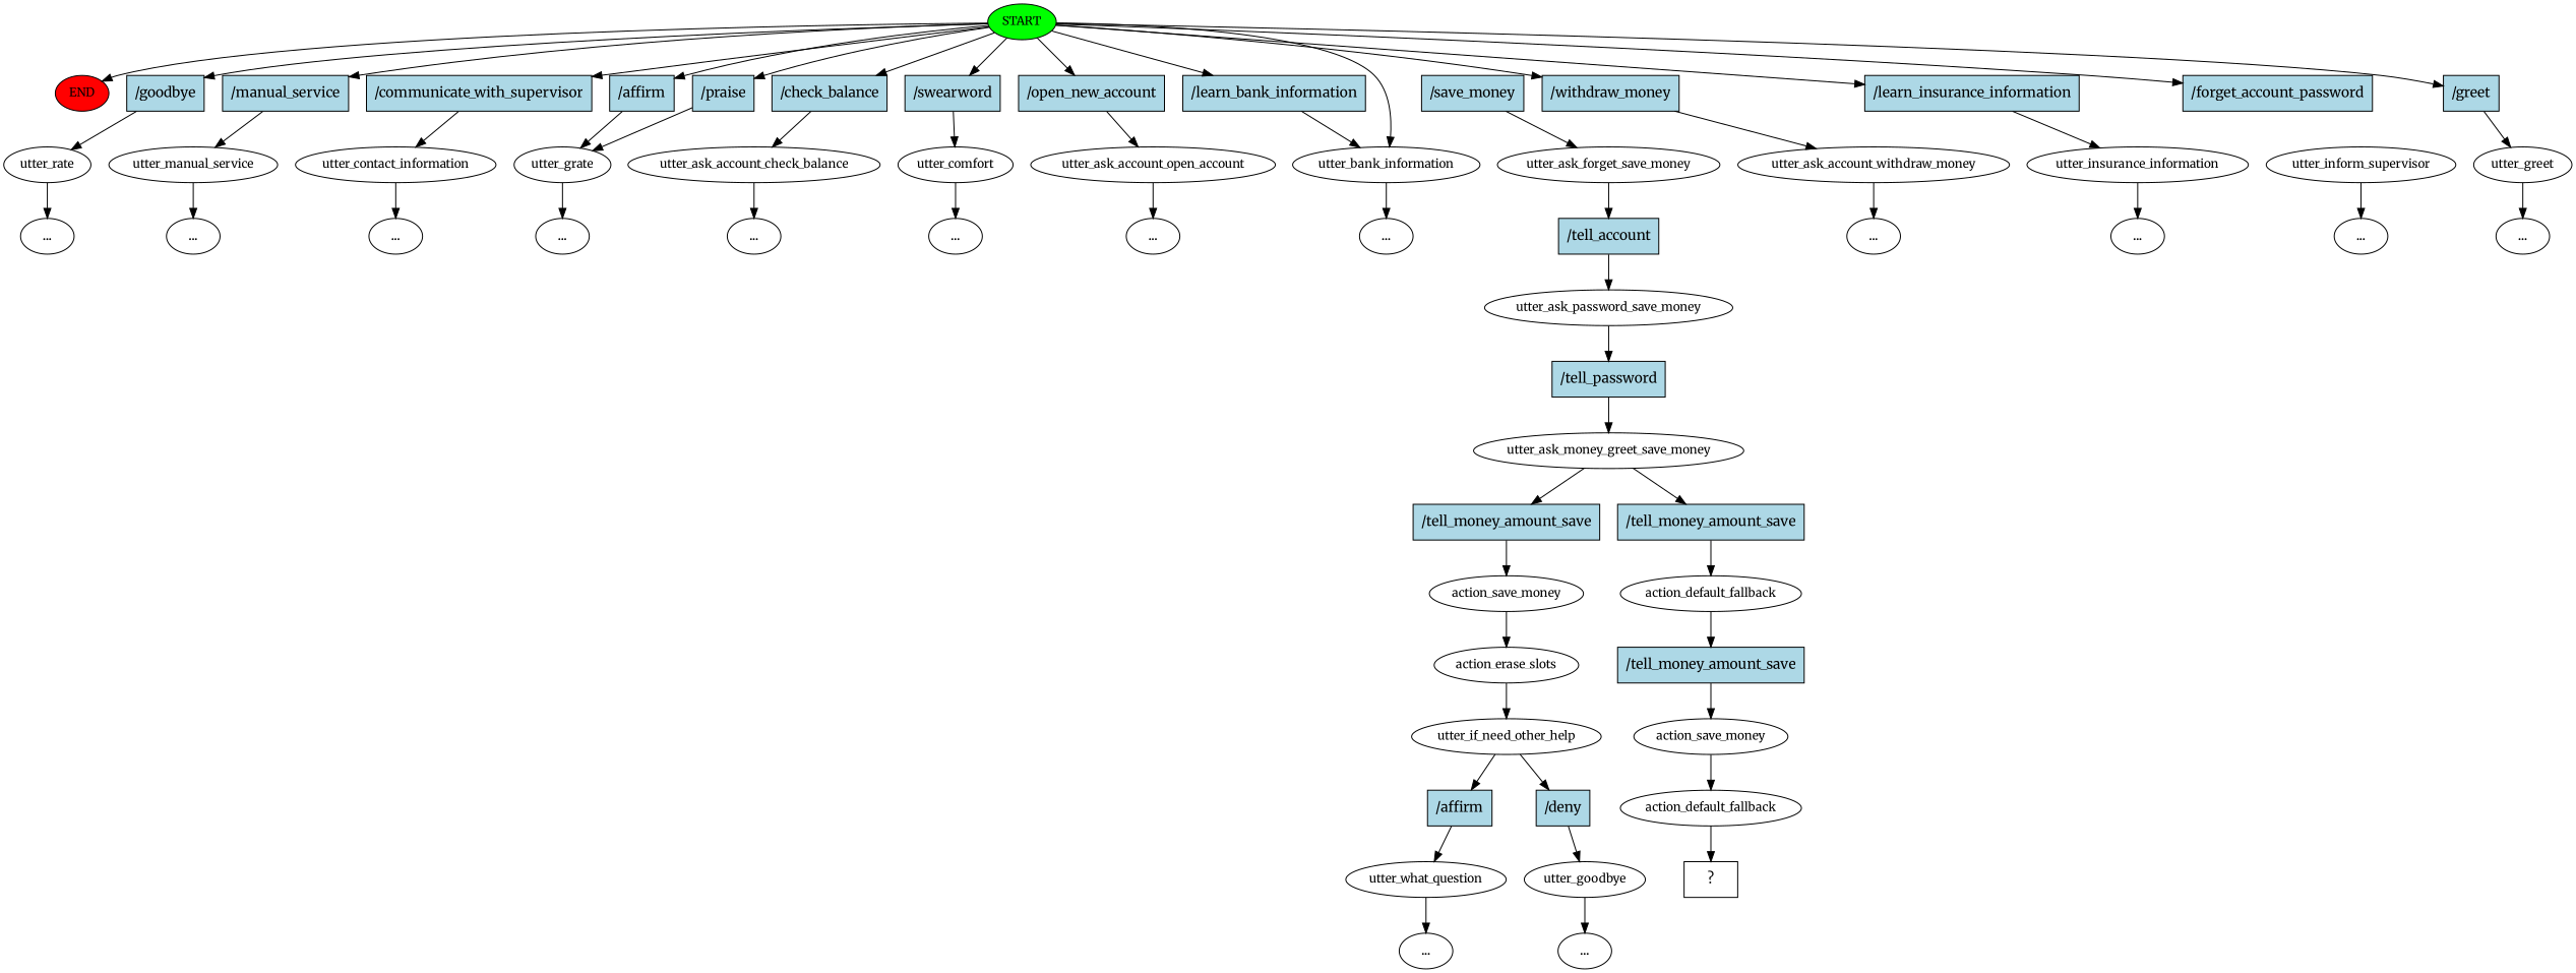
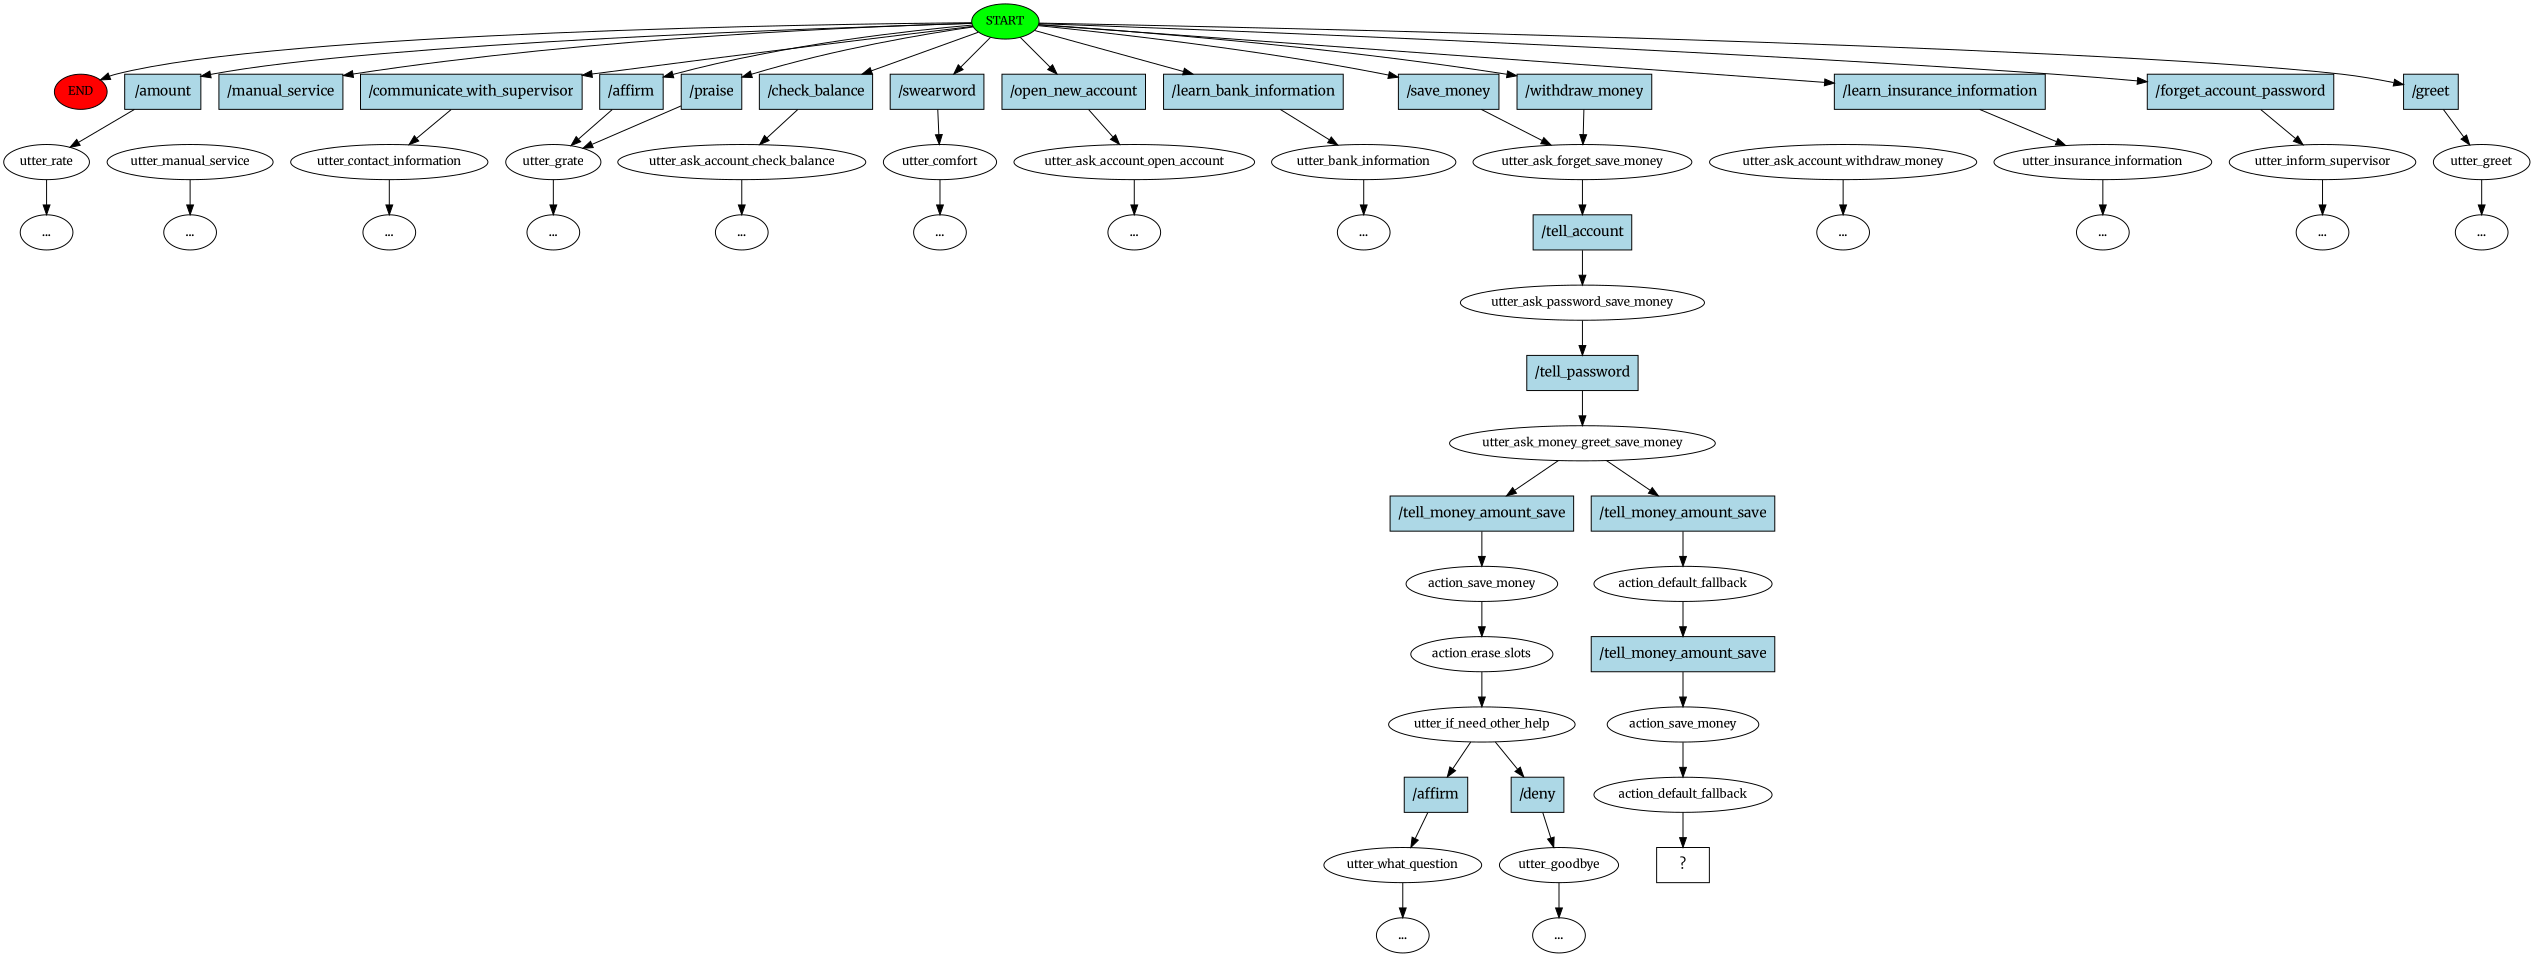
  digraph {
    fontname=Merriweather
    node [fontname=Merriweather]
    edge [fontname=Merriweather]
    n1 [fillcolor=green fontsize=12 label=START style=filled]
    n2 [fillcolor=red fontsize=12 label=END style=filled]
-   n3 [fillcolor=lightblue label="/goodbye" shape=rect style=filled]
+   n3 [fillcolor=lightblue label="/amount" shape=rect style=filled]
    n4 [fillcolor=lightblue label="/manual_service" shape=rect style=filled]
    n5 [fillcolor=lightblue label="/communicate_with_supervisor" shape=rect style=filled]
    n6 [fillcolor=lightblue label="/affirm" shape=rect style=filled]
    n7 [fillcolor=lightblue label="/praise" shape=rect style=filled]
    n8 [fillcolor=lightblue label="/check_balance" shape=rect style=filled]
    n9 [fillcolor=lightblue label="/swearword" shape=rect style=filled]
    n10 [fillcolor=lightblue label="/open_new_account" shape=rect style=filled]
    n11 [fillcolor=lightblue label="/learn_bank_information" shape=rect style=filled]
    n12 [fillcolor=lightblue label="/save_money" shape=rect style=filled]
    n13 [fillcolor=lightblue label="/withdraw_money" shape=rect style=filled]
    n14 [fillcolor=lightblue label="/learn_insurance_information" shape=rect style=filled]
    n15 [fillcolor=lightblue label="/forget_account_password" shape=rect style=filled]
    n16 [fillcolor=lightblue label="/greet" shape=rect style=filled]
    n17 [fontsize=12 label=utter_rate]
    n18 [fontsize=12 label=utter_manual_service]
    n19 [fontsize=12 label=utter_contact_information]
    n20 [fontsize=12 label=utter_grate]
    n21 [fontsize=12 label=utter_ask_account_check_balance]
    n22 [fontsize=12 label=utter_comfort]
    n23 [fontsize=12 label=utter_ask_account_open_account]
    n24 [fontsize=12 label=utter_bank_information]
    n25 [fontsize=12 label=utter_ask_forget_save_money]
    n26 [fontsize=12 label=utter_ask_account_withdraw_money]
    n27 [fontsize=12 label=utter_insurance_information]
    n28 [fontsize=12 label=utter_inform_supervisor]
    n29 [fontsize=12 label=utter_greet]
    n30 [label="..."]
    n31 [label="..."]
    n32 [label="..."]
    n33 [label="..."]
    n34 [label="..."]
    n35 [label="..."]
    n36 [label="..."]
    n37 [label="..."]
    n38 [fillcolor=lightblue label="/tell_account" shape=rect style=filled]
    n39 [fontsize=12 label=utter_ask_password_save_money]
    n40 [fillcolor=lightblue label="/tell_password" shape=rect style=filled]
    n41 [fontsize=12 label=utter_ask_money_greet_save_money]
    n42 [fillcolor=lightblue label="/tell_money_amount_save" shape=rect style=filled]
    n43 [fillcolor=lightblue label="/tell_money_amount_save" shape=rect style=filled]
    n44 [fontsize=12 label=action_save_money]
    n45 [fontsize=12 label=action_default_fallback]
    n46 [fontsize=12 label=action_erase_slots]
    n47 [fontsize=12 label=utter_if_need_other_help]
    n48 [fillcolor=lightblue label="/affirm" shape=rect style=filled]
    n49 [fillcolor=lightblue label="/deny" shape=rect style=filled]
    n50 [fontsize=12 label=utter_what_question]
    n51 [fontsize=12 label=utter_goodbye]
    n52 [label="..."]
    n53 [label="..."]
    n54 [label="..."]
    n55 [label="..."]
    n56 [label="..."]
    n57 [label="..."]
    n58 [fillcolor=lightblue label="/tell_money_amount_save" shape=rect style=filled]
    n59 [fontsize=12 label=action_save_money]
    n60 [fontsize=12 label=action_default_fallback]
    n61 [label="  ?  " shape=rect]
    n1 -> n2
    n1 -> n3
    n1 -> n4
    n1 -> n5
    n1 -> n6
    n1 -> n7
    n1 -> n8
    n1 -> n9
    n1 -> n10
    n1 -> n11
-   n1 -> n24
+   n1 -> n12
    n1 -> n13
    n1 -> n14
    n1 -> n15
    n1 -> n16
    n3 -> n17
-   n4 -> n18
    n5 -> n19
    n6 -> n20
    n7 -> n20
    n8 -> n21
    n9 -> n22
    n10 -> n23
    n11 -> n24
    n12 -> n25
-   n13 -> n26
+   n13 -> n25
    n14 -> n27
+   n15 -> n28
    n16 -> n29
    n17 -> n30
    n18 -> n31
    n19 -> n32
    n20 -> n33
    n21 -> n34
    n22 -> n35
    n23 -> n36
    n24 -> n37
    n25 -> n38
    n26 -> n53
    n27 -> n54
    n28 -> n55
    n29 -> n57
    n38 -> n39
    n39 -> n40
    n40 -> n41
    n41 -> n42
    n41 -> n43
    n42 -> n44
    n43 -> n45
    n44 -> n46
    n45 -> n58
    n46 -> n47
    n47 -> n48
    n47 -> n49
    n48 -> n50
    n49 -> n51
    n50 -> n52
    n51 -> n56
    n58 -> n59
    n59 -> n60
    n60 -> n61
  }
